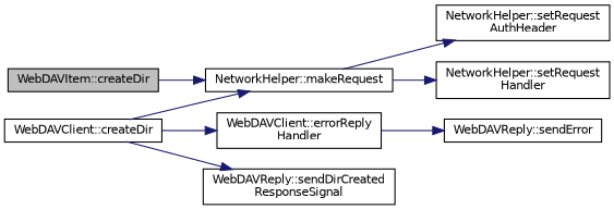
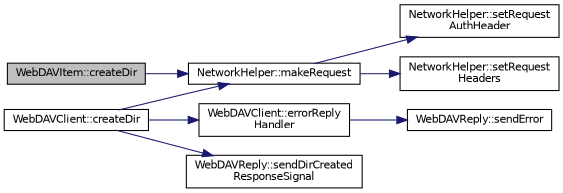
  digraph {
    rankdir=LR
    node [color=black fillcolor=white fontname=Helvetica fontsize=10 shape=record style=filled]
    edge [color=midnightblue fontname=Helvetica fontsize=10 labelfontname=Helvetica labelfontsize=10 style=solid]
    n1 [fillcolor=grey75 fontcolor=black height=0.2 label="WebDAVItem::createDir" width=0.4]
    n2 [height=0.2 label="NetworkHelper::makeRequest" width=0.4]
    n3 [height=0.2 label="WebDAVClient::createDir" width=0.4]
    n4 [height=0.2 label="WebDAVClient::errorReply\lHandler" width=0.4]
    n5 [height=0.2 label="WebDAVReply::sendDirCreated\lResponseSignal" width=0.4]
    n6 [height=0.2 label="WebDAVReply::sendError" width=0.4]
    n7 [height=0.2 label="NetworkHelper::setRequest\lAuthHeader" width=0.4]
-   n8 [height=0.2 label="NetworkHelper::setRequest\lHandler" width=0.4]
+   n8 [height=0.2 label="NetworkHelper::setRequest\lHeaders" width=0.4]
    n1 -> n2
    n2 -> n7
    n2 -> n8
    n3 -> n2
    n3 -> n4
    n3 -> n5
    n4 -> n6
  }
